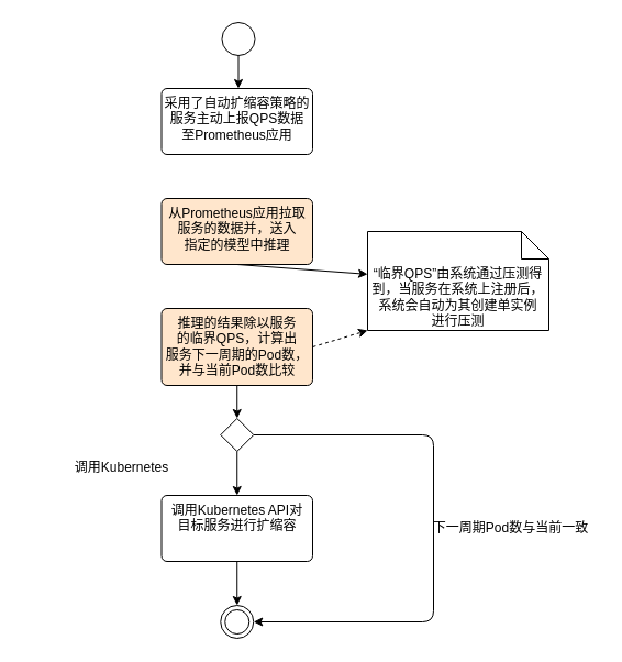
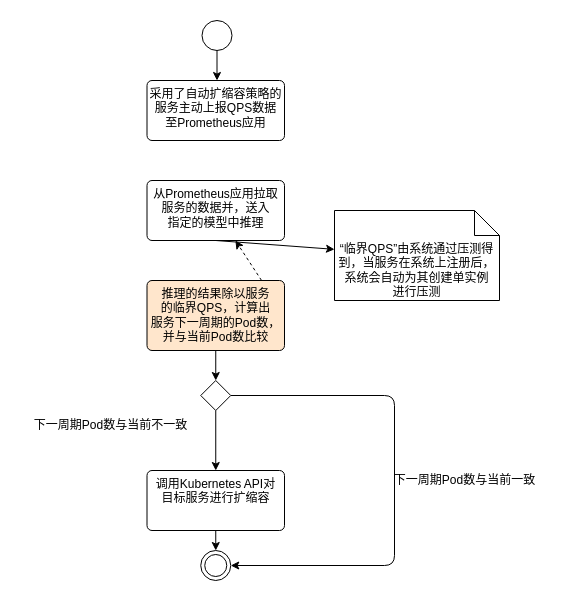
  <mxCell id="0" />
  <mxCell id="1" parent="0" />
  <mxCell id="2" style="edgeStyle=none;html=1;exitX=0.5;exitY=1;exitDx=0;exitDy=0;entryX=0.5;entryY=0;entryDx=0;entryDy=0;strokeColor=#000000;fontColor=#000000;" edge="1" parent="1" source="3"><mxGeometry relative="1" as="geometry"><mxPoint x="216.5" y="80" as="targetPoint" /></mxGeometry></mxCell>
  <mxCell id="3" value="" style="ellipse;" vertex="1" parent="1"><mxGeometry x="201.5" y="20" width="30" height="30" as="geometry" /></mxCell>
  <mxCell id="4" value="采用了自动扩缩容策略的&lt;br&gt;服务主动上报QPS数据&lt;br&gt;至Prometheus应用" style="html=1;align=center;verticalAlign=top;rounded=1;absoluteArcSize=1;arcSize=10;dashed=0;" vertex="1" parent="1"><mxGeometry x="146.5" y="80" width="137.5" height="60" as="geometry" /></mxCell>
  <mxCell id="5" style="edgeStyle=none;html=1;exitX=0.5;exitY=1;exitDx=0;exitDy=0;" edge="1" parent="1" source="6" target="10"><mxGeometry relative="1" as="geometry" /></mxCell>
- <mxCell id="6" value="从Prometheus应用拉取&lt;br&gt;服务的数据并，送入&lt;br&gt;指定的模型中推理" style="html=1;align=center;verticalAlign=top;rounded=1;absoluteArcSize=1;arcSize=10;dashed=0;fillColor=#ffe6cc;" vertex="1" parent="1"><mxGeometry x="146.5" y="180" width="137.5" height="60" as="geometry" /></mxCell>
- <mxCell id="7" style="edgeStyle=none;html=1;exitX=1;exitY=0.5;exitDx=0;exitDy=0;entryX=0;entryY=1;entryDx=0;entryDy=0;entryPerimeter=0;dashed=1;" edge="1" parent="1" source="9" target="10"><mxGeometry relative="1" as="geometry" /></mxCell>
+ <mxCell id="6" value="从Prometheus应用拉取&lt;br&gt;服务的数据并，送入&lt;br&gt;指定的模型中推理" style="html=1;align=center;verticalAlign=top;rounded=1;absoluteArcSize=1;arcSize=10;dashed=0;" vertex="1" parent="1"><mxGeometry x="146.5" y="180" width="137.5" height="60" as="geometry" /></mxCell>
+ <mxCell id="7" style="edgeStyle=none;html=1;exitX=1;exitY=0.5;exitDx=0;exitDy=0;dashed=1;" edge="1" parent="1" source="9" target="6"><mxGeometry relative="1" as="geometry" /></mxCell>
  <mxCell id="8" style="edgeStyle=none;html=1;exitX=0.5;exitY=1;exitDx=0;exitDy=0;entryX=0.5;entryY=0;entryDx=0;entryDy=0;" edge="1" parent="1" source="9" target="13"><mxGeometry relative="1" as="geometry" /></mxCell>
  <mxCell id="9" value="推理的结果除以服务&lt;br&gt;的临界QPS，计算出&lt;br&gt;服务下一周期的Pod数，&lt;br&gt;并与当前Pod数比较" style="html=1;align=center;verticalAlign=top;rounded=1;absoluteArcSize=1;arcSize=10;dashed=0;fillColor=#ffe6cc;" vertex="1" parent="1"><mxGeometry x="146.5" y="280" width="137.5" height="70" as="geometry" /></mxCell>
  <mxCell id="10" value="“临界QPS”由系统通过压测得到，当服务在系统上注册后，系统会自动为其创建单实例&lt;br&gt;进行压测" style="shape=note2;boundedLbl=1;whiteSpace=wrap;html=1;size=25;verticalAlign=top;align=center;" vertex="1" parent="1"><mxGeometry x="334" y="210" width="165" height="90" as="geometry" /></mxCell>
  <mxCell id="11" style="edgeStyle=none;html=1;exitX=0.5;exitY=1;exitDx=0;exitDy=0;entryX=0.5;entryY=0;entryDx=0;entryDy=0;" edge="1" parent="1" source="13" target="16"><mxGeometry relative="1" as="geometry" /></mxCell>
  <mxCell id="12" style="edgeStyle=none;html=1;exitX=1;exitY=0.5;exitDx=0;exitDy=0;entryX=1;entryY=0.5;entryDx=0;entryDy=0;" edge="1" parent="1" source="13" target="14"><mxGeometry relative="1" as="geometry"><Array as="points"><mxPoint x="394" y="395" /><mxPoint x="394" y="565" /></Array></mxGeometry></mxCell>
  <mxCell id="13" value="" style="rhombus;" vertex="1" parent="1"><mxGeometry x="200.25" y="380" width="30" height="30" as="geometry" /></mxCell>
  <mxCell id="14" value="" style="ellipse;html=1;shape=endState;strokeColor=#000000;" vertex="1" parent="1"><mxGeometry x="200.25" y="550" width="30" height="30" as="geometry" /></mxCell>
  <mxCell id="15" style="edgeStyle=none;html=1;exitX=0.5;exitY=1;exitDx=0;exitDy=0;entryX=0.5;entryY=0;entryDx=0;entryDy=0;" edge="1" parent="1" source="16" target="14"><mxGeometry relative="1" as="geometry" /></mxCell>
- <mxCell id="16" value="调用Kubernetes API对&lt;br&gt;目标服务进行扩缩容" style="html=1;align=center;verticalAlign=top;rounded=1;absoluteArcSize=1;arcSize=10;dashed=0;" vertex="1" parent="1"><mxGeometry x="146.5" y="450" width="137.5" height="60" as="geometry" /></mxCell>
- <mxCell id="17" value="调用Kubernetes" style="text;html=1;align=center;verticalAlign=middle;resizable=0;points=[];autosize=1;strokeColor=none;fillColor=none;" vertex="1" parent="1"><mxGeometry x="20.25" y="410" width="180" height="30" as="geometry" /></mxCell>
+ <mxCell id="16" value="调用Kubernetes API对&lt;br&gt;目标服务进行扩缩容" style="html=1;align=center;verticalAlign=top;rounded=1;absoluteArcSize=1;arcSize=10;dashed=0;" vertex="1" parent="1"><mxGeometry x="146.5" y="470" width="137.5" height="60" as="geometry" /></mxCell>
+ <mxCell id="17" value="下一周期Pod数与当前不一致" style="text;html=1;align=center;verticalAlign=middle;resizable=0;points=[];autosize=1;strokeColor=none;fillColor=none;" vertex="1" parent="1"><mxGeometry x="20.25" y="410" width="180" height="30" as="geometry" /></mxCell>
  <mxCell id="18" value="下一周期Pod数与当前一致" style="text;html=1;align=center;verticalAlign=middle;resizable=0;points=[];autosize=1;strokeColor=none;fillColor=none;" vertex="1" parent="1"><mxGeometry x="384" y="465" width="160" height="30" as="geometry" /></mxCell>
